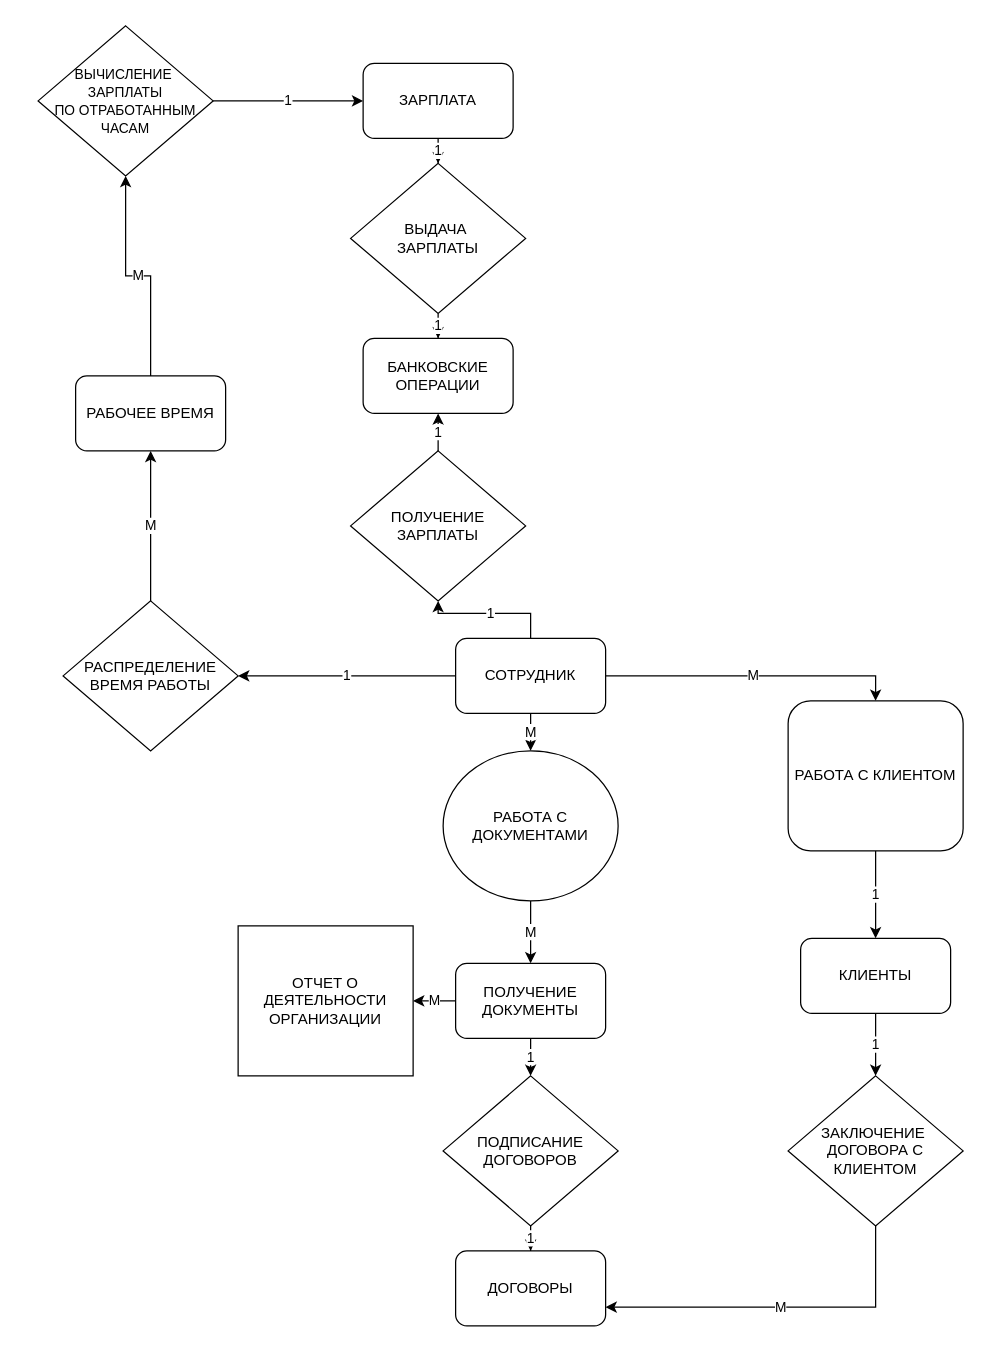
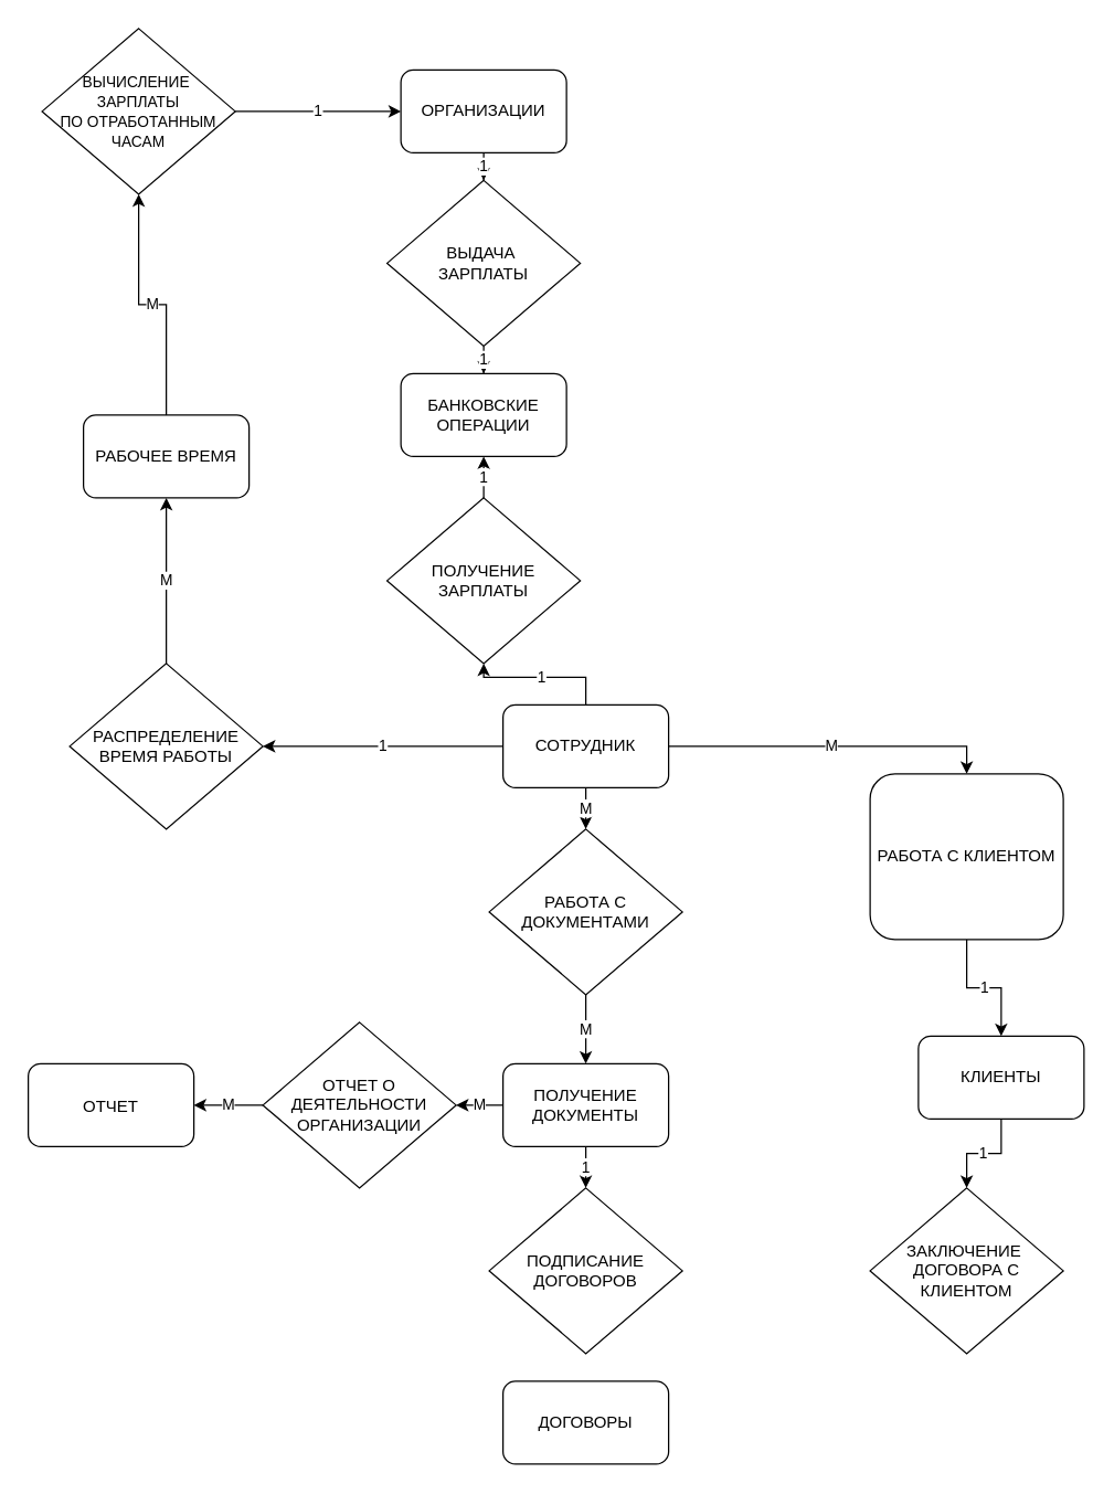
  <mxCell id="0" />
  <mxCell id="1" parent="0" />
  <mxCell id="2" value="1" style="edgeStyle=orthogonalEdgeStyle;rounded=0;orthogonalLoop=1;jettySize=auto;html=1;entryX=1;entryY=0.5;entryDx=0;entryDy=0;" edge="1" parent="1" source="6" target="8"><mxGeometry relative="1" as="geometry" /></mxCell>
  <mxCell id="3" value="M" style="edgeStyle=orthogonalEdgeStyle;rounded=0;orthogonalLoop=1;jettySize=auto;html=1;" edge="1" parent="1" source="6" target="12"><mxGeometry relative="1" as="geometry" /></mxCell>
  <mxCell id="4" value="M" style="edgeStyle=orthogonalEdgeStyle;rounded=0;orthogonalLoop=1;jettySize=auto;html=1;entryX=0.5;entryY=0;entryDx=0;entryDy=0;" edge="1" parent="1" source="6" target="17"><mxGeometry relative="1" as="geometry" /></mxCell>
  <mxCell id="5" value="1" style="edgeStyle=orthogonalEdgeStyle;rounded=0;orthogonalLoop=1;jettySize=auto;html=1;" edge="1" parent="1" source="6" target="36"><mxGeometry relative="1" as="geometry" /></mxCell>
  <mxCell id="6" value="СОТРУДНИК" style="rounded=1;whiteSpace=wrap;html=1;" vertex="1" parent="1"><mxGeometry x="364" y="510" width="120" height="60" as="geometry" /></mxCell>
  <mxCell id="7" value="M" style="edgeStyle=orthogonalEdgeStyle;rounded=0;orthogonalLoop=1;jettySize=auto;html=1;entryX=0.5;entryY=1;entryDx=0;entryDy=0;" edge="1" parent="1" source="8" target="10"><mxGeometry relative="1" as="geometry" /></mxCell>
  <mxCell id="8" value="РАСПРЕДЕЛЕНИЕ ВРЕМЯ РАБОТЫ" style="rhombus;whiteSpace=wrap;html=1;" vertex="1" parent="1"><mxGeometry x="50" width="140" height="120" as="geometry" y="480" /></mxCell>
  <mxCell id="9" value="M" style="edgeStyle=orthogonalEdgeStyle;rounded=0;orthogonalLoop=1;jettySize=auto;html=1;" edge="1" parent="1" source="10" target="22"><mxGeometry relative="1" as="geometry" /></mxCell>
  <mxCell id="10" value="РАБОЧЕЕ ВРЕМЯ" style="rounded=1;whiteSpace=wrap;html=1;" vertex="1" parent="1"><mxGeometry x="60" y="300" width="120" height="60" as="geometry" /></mxCell>
  <mxCell id="11" value="M" style="edgeStyle=orthogonalEdgeStyle;rounded=0;orthogonalLoop=1;jettySize=auto;html=1;" edge="1" parent="1" source="12" target="15"><mxGeometry relative="1" as="geometry" /></mxCell>
- <mxCell id="12" value="РАБОТА С ДОКУМЕНТАМИ" style="ellipse;whiteSpace=wrap;html=1;" vertex="1" parent="1"><mxGeometry x="354" y="600" width="140" height="120" as="geometry" /></mxCell>
+ <mxCell id="12" value="РАБОТА С ДОКУМЕНТАМИ" style="rhombus;whiteSpace=wrap;html=1;" vertex="1" parent="1"><mxGeometry x="354" y="600" width="140" height="120" as="geometry" /></mxCell>
  <mxCell id="13" value="1" style="edgeStyle=orthogonalEdgeStyle;rounded=0;orthogonalLoop=1;jettySize=auto;html=1;" edge="1" parent="1" source="15" target="27"><mxGeometry relative="1" as="geometry" /></mxCell>
  <mxCell id="14" value="M" style="edgeStyle=orthogonalEdgeStyle;rounded=0;orthogonalLoop=1;jettySize=auto;html=1;" edge="1" parent="1" source="15" target="34"><mxGeometry relative="1" as="geometry" /></mxCell>
  <mxCell id="15" value="&lt;p class=&quot;MsoNormal&quot;&gt;ПОЛУЧЕНИЕ ДОКУМЕНТЫ&lt;/p&gt;" style="rounded=1;whiteSpace=wrap;html=1;" vertex="1" parent="1"><mxGeometry x="364" y="770" width="120" height="60" as="geometry" /></mxCell>
  <mxCell id="16" value="1" style="edgeStyle=orthogonalEdgeStyle;rounded=0;orthogonalLoop=1;jettySize=auto;html=1;entryX=0.5;entryY=0;entryDx=0;entryDy=0;" edge="1" parent="1" source="17" target="20"><mxGeometry relative="1" as="geometry" /></mxCell>
  <mxCell id="17" value="РАБОТА С КЛИЕНТОМ" style="whiteSpace=wrap;html=1;rounded=1;" vertex="1" parent="1"><mxGeometry x="630" y="560" width="140" height="120" as="geometry" /></mxCell>
  <mxCell id="18" value="ДОГОВОРЫ" style="rounded=1;whiteSpace=wrap;html=1;" vertex="1" parent="1"><mxGeometry x="364" y="1000" width="120" height="60" as="geometry" /></mxCell>
  <mxCell id="19" value="1" style="edgeStyle=orthogonalEdgeStyle;rounded=0;orthogonalLoop=1;jettySize=auto;html=1;" edge="1" parent="1" source="20" target="31"><mxGeometry relative="1" as="geometry" /></mxCell>
- <mxCell id="20" value="&lt;p class=&quot;MsoNormal&quot;&gt;КЛИЕНТЫ&lt;/p&gt;" style="rounded=1;whiteSpace=wrap;html=1;" vertex="1" parent="1"><mxGeometry x="640" y="750" width="120" height="60" as="geometry" /></mxCell>
+ <mxCell id="20" value="&lt;p class=&quot;MsoNormal&quot;&gt;КЛИЕНТЫ&lt;/p&gt;" style="rounded=1;whiteSpace=wrap;html=1;" vertex="1" parent="1"><mxGeometry x="665" y="750" width="120" height="60" as="geometry" /></mxCell>
  <mxCell id="21" value="1" style="edgeStyle=orthogonalEdgeStyle;rounded=0;orthogonalLoop=1;jettySize=auto;html=1;" edge="1" parent="1" source="22" target="24"><mxGeometry relative="1" as="geometry" /></mxCell>
  <mxCell id="22" value="&lt;font style=&quot;font-size: 11px;&quot;&gt;ВЫЧИСЛЕНИЕ&amp;nbsp;&lt;br&gt;ЗАРПЛАТЫ&lt;br&gt;ПО ОТРАБОТАННЫМ ЧАСАМ&lt;/font&gt;" style="rhombus;whiteSpace=wrap;html=1;" vertex="1" parent="1"><mxGeometry x="30" y="20" width="140" height="120" as="geometry" /></mxCell>
  <mxCell id="23" value="1" style="edgeStyle=orthogonalEdgeStyle;rounded=0;orthogonalLoop=1;jettySize=auto;html=1;" edge="1" parent="1" source="24" target="29"><mxGeometry relative="1" as="geometry" /></mxCell>
- <mxCell id="24" value="&lt;p class=&quot;MsoNormal&quot;&gt;ЗАРПЛАТА&lt;/p&gt;" style="rounded=1;whiteSpace=wrap;html=1;" vertex="1" parent="1"><mxGeometry x="290" y="50" width="120" height="60" as="geometry" /></mxCell>
+ <mxCell id="24" value="&lt;p class=&quot;MsoNormal&quot;&gt;ОРГАНИЗАЦИИ&lt;/p&gt;" style="rounded=1;whiteSpace=wrap;html=1;" vertex="1" parent="1"><mxGeometry x="290" y="50" width="120" height="60" as="geometry" /></mxCell>
  <mxCell id="25" value="&lt;p class=&quot;MsoNormal&quot;&gt;БАНКОВСКИЕ ОПЕРАЦИИ&lt;/p&gt;" style="rounded=1;whiteSpace=wrap;html=1;" vertex="1" parent="1"><mxGeometry x="290" y="270" width="120" height="60" as="geometry" /></mxCell>
- <mxCell id="26" value="1" style="edgeStyle=orthogonalEdgeStyle;rounded=0;orthogonalLoop=1;jettySize=auto;html=1;" edge="1" parent="1" source="27" target="18"><mxGeometry relative="1" as="geometry" /></mxCell>
  <mxCell id="27" value="ПОДПИСАНИЕ ДОГОВОРОВ" style="rhombus;whiteSpace=wrap;html=1;" vertex="1" parent="1"><mxGeometry x="354" y="860" width="140" height="120" as="geometry" /></mxCell>
  <mxCell id="28" value="1" style="edgeStyle=orthogonalEdgeStyle;rounded=0;orthogonalLoop=1;jettySize=auto;html=1;" edge="1" parent="1" source="29" target="25"><mxGeometry relative="1" as="geometry" /></mxCell>
  <mxCell id="29" value="ВЫДАЧА&amp;nbsp;&lt;br&gt;ЗАРПЛАТЫ" style="rhombus;whiteSpace=wrap;html=1;" vertex="1" parent="1"><mxGeometry x="280" y="130" width="140" height="120" as="geometry" /></mxCell>
- <mxCell id="30" value="M" style="edgeStyle=orthogonalEdgeStyle;rounded=0;orthogonalLoop=1;jettySize=auto;html=1;entryX=1;entryY=0.75;entryDx=0;entryDy=0;exitX=0.5;exitY=1;exitDx=0;exitDy=0;" edge="1" parent="1" source="31" target="18"><mxGeometry relative="1" as="geometry" /></mxCell>
  <mxCell id="31" value="ЗАКЛЮЧЕНИЕ&amp;nbsp;&lt;br&gt;ДОГОВОРА С КЛИЕНТОМ" style="rhombus;whiteSpace=wrap;html=1;" vertex="1" parent="1"><mxGeometry x="630" y="860" width="140" height="120" as="geometry" /></mxCell>
- <mxCell id="34" value="ОТЧЕТ О ДЕЯТЕЛЬНОСТИ ОРГАНИЗАЦИИ" style="whiteSpace=wrap;html=1;rounded=0;" vertex="1" parent="1"><mxGeometry x="190" y="740" width="140" height="120" as="geometry" /></mxCell>
+ <mxCell id="32" value="&lt;p style=&quot;line-height:150%;&quot; class=&quot;MsoNormal&quot;&gt;ОТЧЕТ&lt;span style=&quot;mso-spacerun:'yes';font-family:'Times New Roman';font-size:14,0000pt;&quot;&gt;&lt;/span&gt;&lt;/p&gt;" style="rounded=1;whiteSpace=wrap;html=1;" vertex="1" parent="1"><mxGeometry x="20" y="770" width="120" height="60" as="geometry" /></mxCell>
+ <mxCell id="33" value="M" style="edgeStyle=orthogonalEdgeStyle;rounded=0;orthogonalLoop=1;jettySize=auto;html=1;" edge="1" parent="1" source="34" target="32"><mxGeometry relative="1" as="geometry" /></mxCell>
+ <mxCell id="34" value="ОТЧЕТ О ДЕЯТЕЛЬНОСТИ ОРГАНИЗАЦИИ" style="rhombus;whiteSpace=wrap;html=1;" vertex="1" parent="1"><mxGeometry x="190" y="740" width="140" height="120" as="geometry" /></mxCell>
  <mxCell id="35" value="1" style="edgeStyle=orthogonalEdgeStyle;rounded=0;orthogonalLoop=1;jettySize=auto;html=1;" edge="1" parent="1" source="36" target="25"><mxGeometry relative="1" as="geometry" /></mxCell>
  <mxCell id="36" value="ПОЛУЧЕНИЕ&lt;br&gt;ЗАРПЛАТЫ" style="rhombus;whiteSpace=wrap;html=1;" vertex="1" parent="1"><mxGeometry x="280" y="360" width="140" height="120" as="geometry" /></mxCell>
